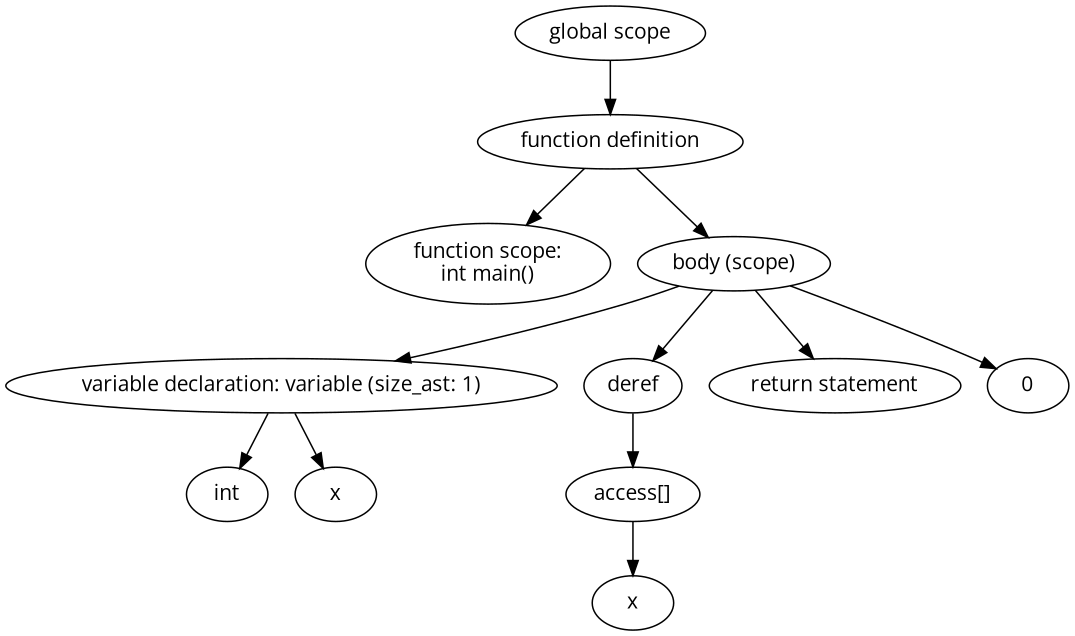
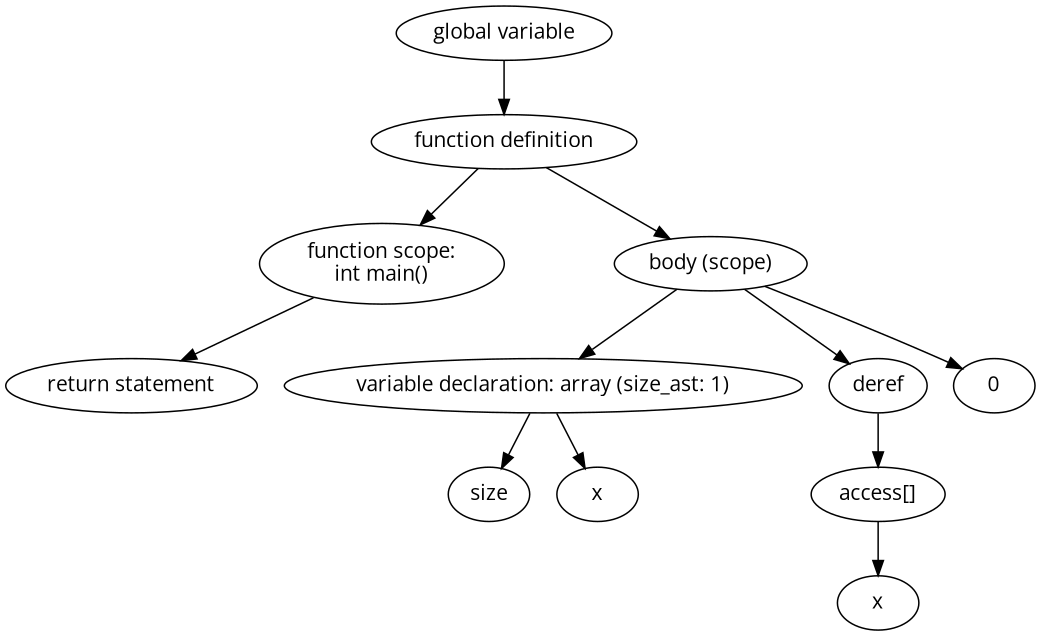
  digraph {
    fontname="Open Sans"
    node [fontname="Open Sans"]
    edge [fontname="Open Sans"]
    n1 [label="function scope:\nint main()"]
    n2 [label="function definition"]
    n3 [label="body (scope)"]
-   n4 [label="variable declaration: variable (size_ast: 1)"]
+   n4 [label="variable declaration: array (size_ast: 1)"]
    n5 [label=deref]
    n6 [label="return statement"]
    n7 [label=0]
-   n8 [label=int]
+   n8 [label=size]
    n9 [label=x]
    n10 [label="access[]"]
    n11 [label=x]
-   n12 [label="global scope"]
+   n12 [label="global variable"]
    n2 -> n1
    n2 -> n3
    n3 -> n4
    n3 -> n5
-   n3 -> n6
+   n1 -> n6
    n3 -> n7
    n4 -> n8
    n4 -> n9
    n5 -> n10
    n10 -> n11
    n12 -> n2
  }
